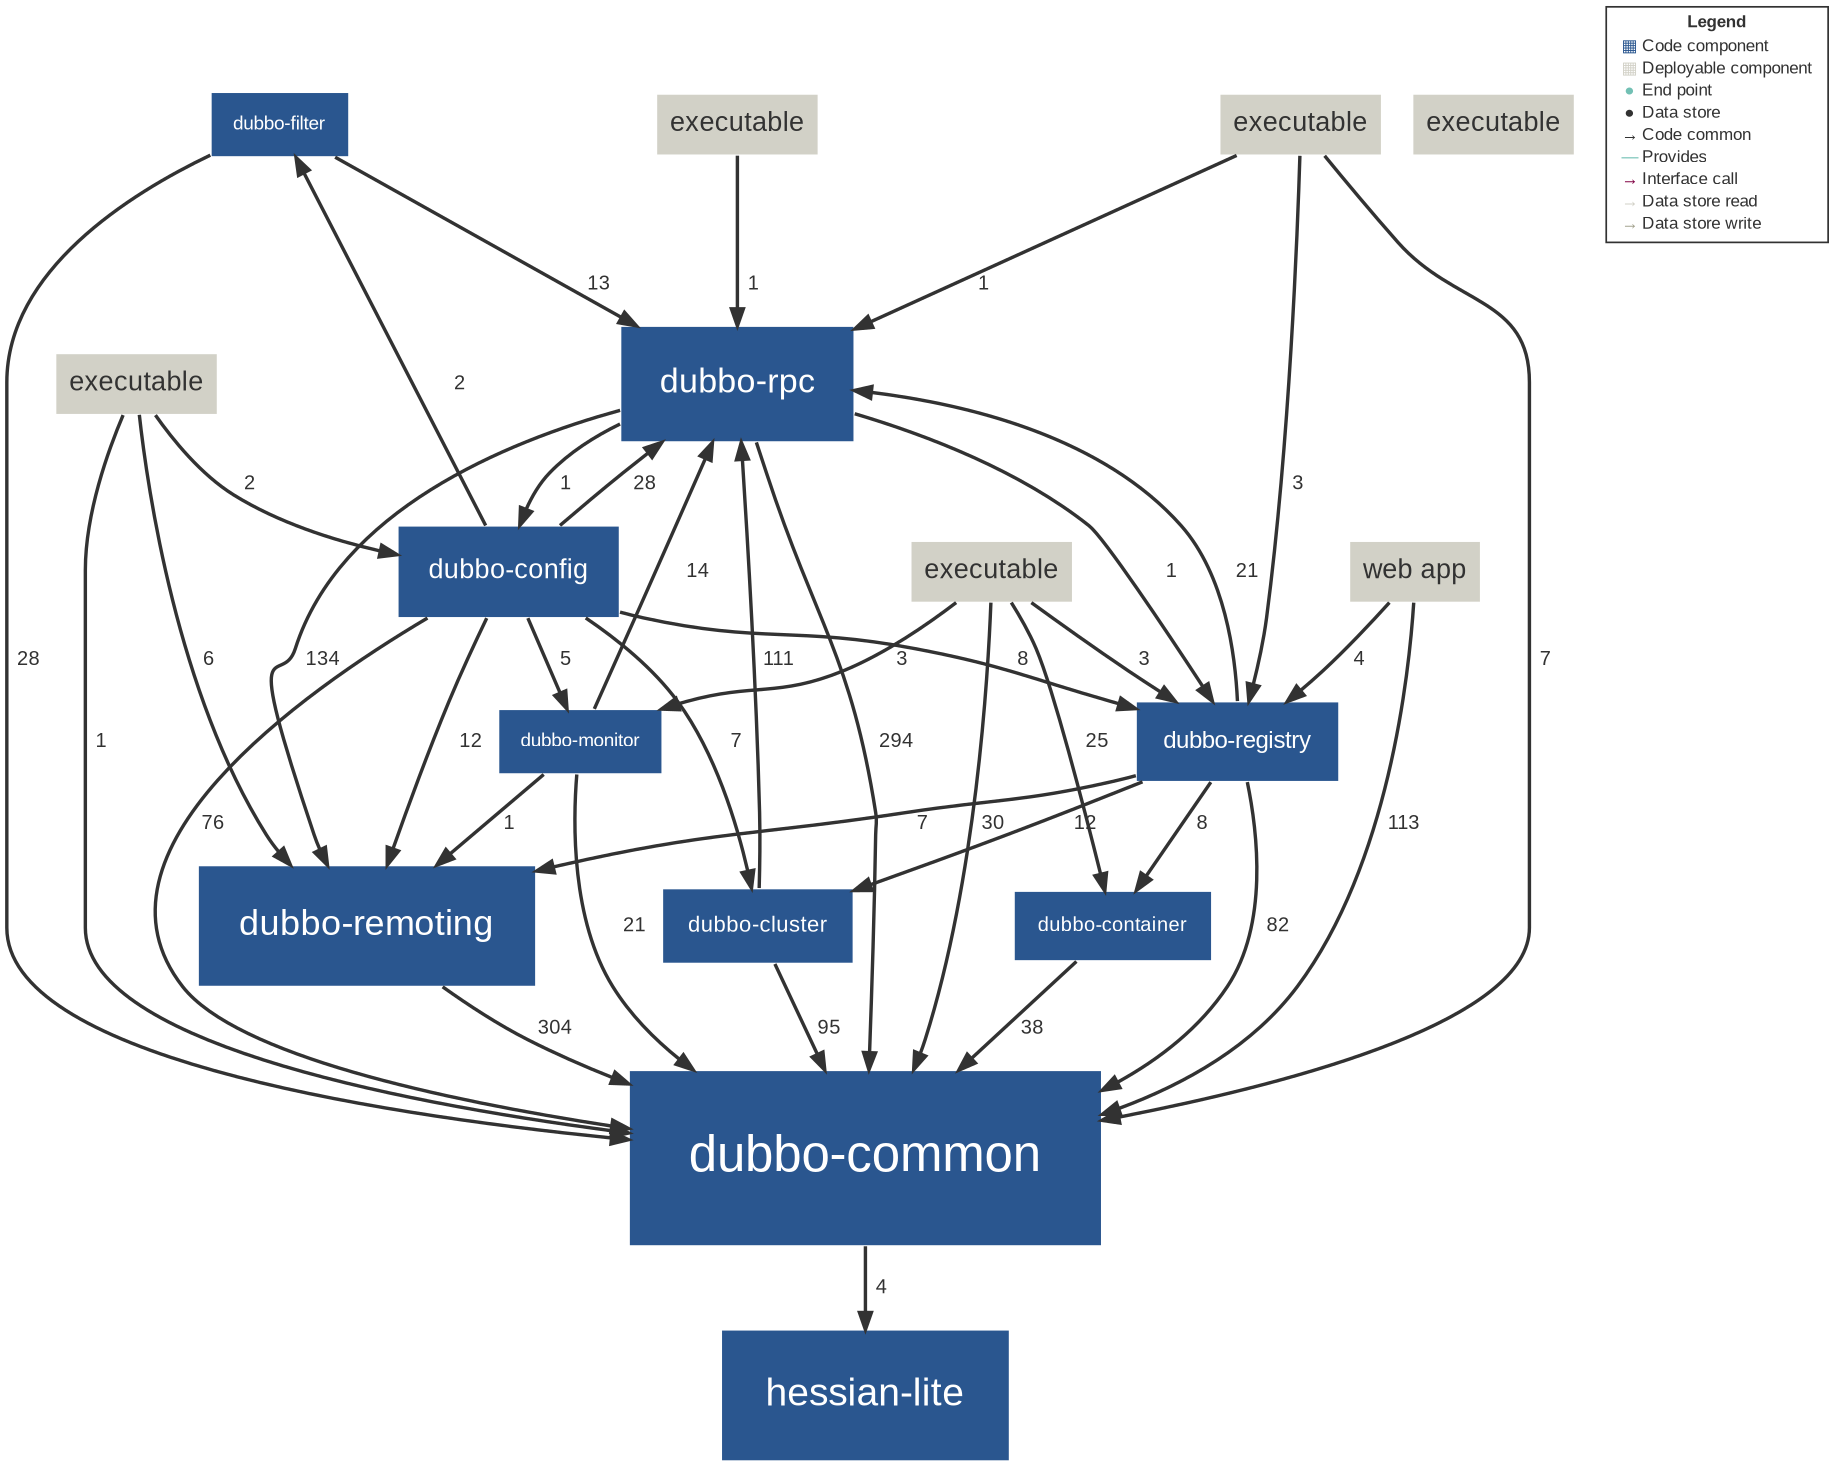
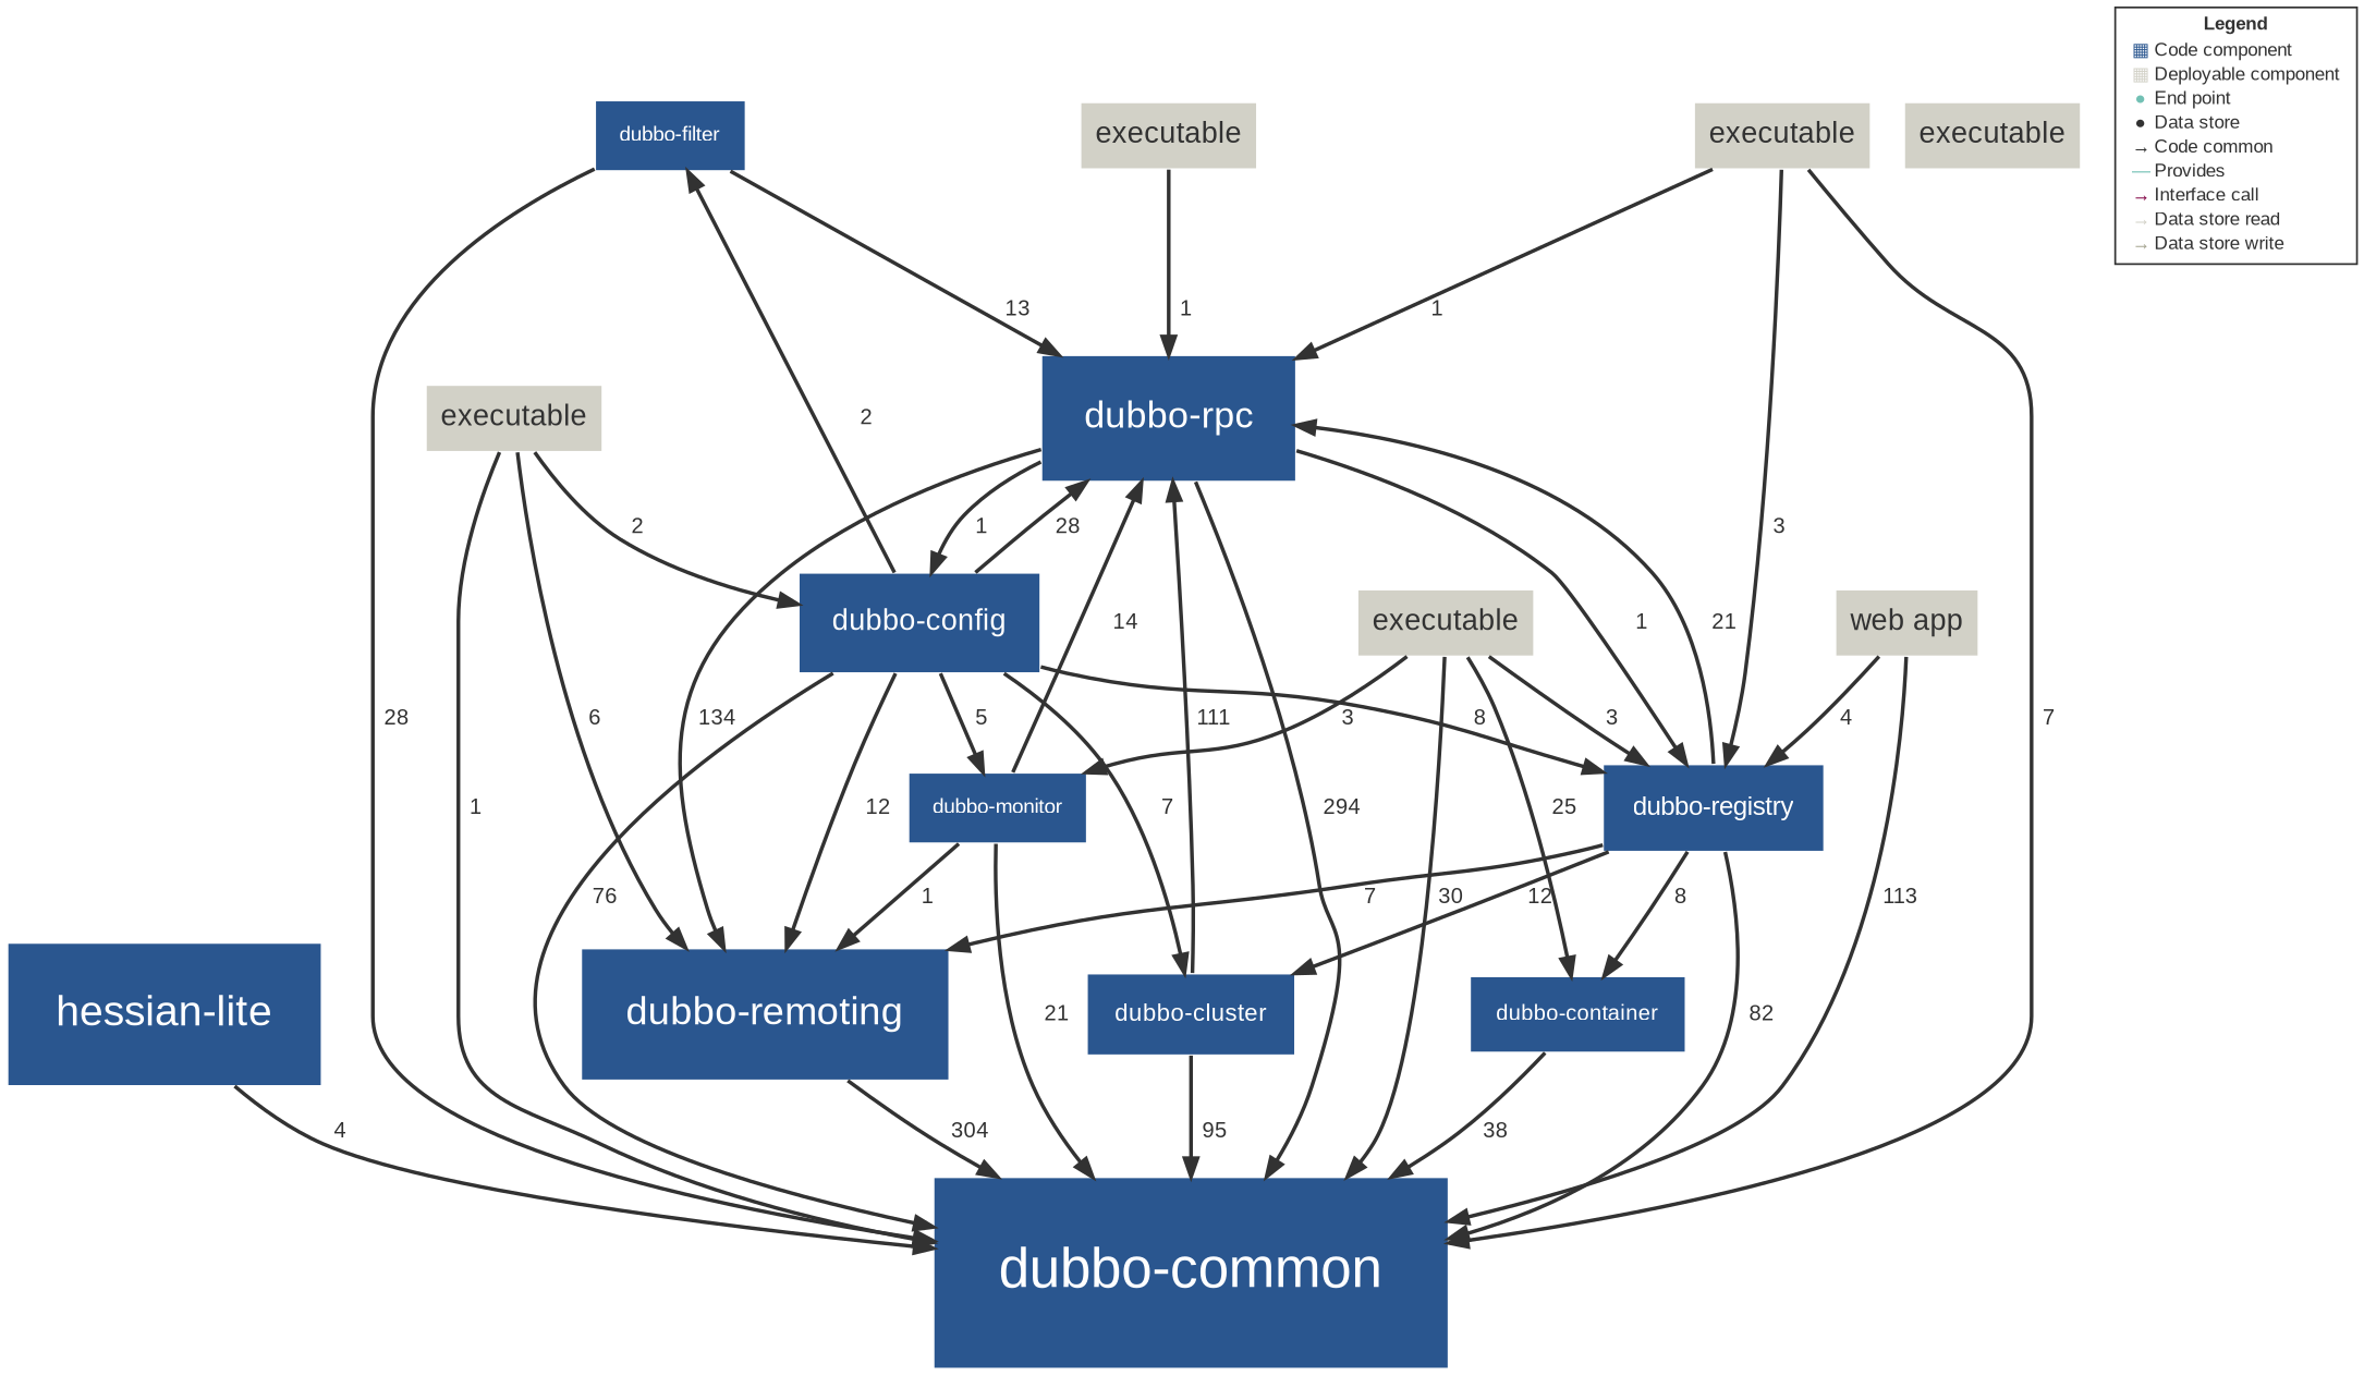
  digraph {
    compound=true
    fontname="Liberation Sans"
    rankdir=TD
    node [color="#FFFFFF" fillcolor="#2A568F" fontcolor="#FFFFFF" fontname="Liberation Sans" fontsize=16 penwidth=1 shape=box style=filled]
    edge [color="#323232" fontcolor="#323232" fontname="Liberation Sans" fontsize=12 penwidth=2]
    n1 [fontsize=30 label="dubbo-common" margin=0.48]
    n2 [fontsize=23 label="hessian-lite" margin=0.368]
    n3 [fontsize=11 label="dubbo-filter" margin=0.176]
    n4 [fontsize=20 label="dubbo-rpc" margin=0.32]
    n5 [fontsize=21 label="dubbo-remoting" margin=0.336]
    n6 [label="dubbo-config" margin=0.256]
    n7 [fontsize=14 label="dubbo-registry" margin=0.224]
    n8 [fillcolor="#D2D1C7" fontcolor="#323232" label=executable]
    n9 [fillcolor="#D2D1C7" fontcolor="#323232" label=executable]
    n10 [fontsize=13 label="dubbo-cluster" margin=0.20800000000000002]
    n11 [fontsize=11 label="dubbo-monitor" margin=0.176]
    n12 [fontsize=12 label="dubbo-container" margin=0.192]
    n13 [fillcolor="#D2D1C7" fontcolor="#323232" label="web app"]
    n14 [fillcolor="#D2D1C7" fontcolor="#323232" label=executable]
    n15 [fillcolor="#D2D1C7" fontcolor="#323232" label=executable]
    n16 [fillcolor="#D2D1C7" fontcolor="#323232" label=executable]
    n17 [color="#323232" fillcolor="#FFFFFF" fontcolor="#323232" fontsize=10 label=<<TABLE BORDER="0" CELLPADDING="1" CELLSPACING="0"> <TR><TD COLSPAN="2"><B>Legend</B></TD></TR> <TR><TD><FONT COLOR="#2A568F">&#9638;</FONT></TD><TD ALIGN="left">Code component</TD></TR> <TR><TD><FONT COLOR="#D2D1C7">&#9638;</FONT></TD><TD ALIGN="left">Deployable component</TD></TR> <TR><TD><FONT COLOR="#72C0B4">&#9679;</FONT></TD><TD ALIGN="left">End point</TD></TR> <TR><TD><FONT COLOR="#323232">&#9679;</FONT></TD><TD ALIGN="left">Data store</TD></TR> <TR><TD><FONT COLOR="#323232">&rarr;</FONT></TD><TD ALIGN="left">Code common</TD></TR> <TR><TD><FONT COLOR="#72C0B4">&#8212;</FONT></TD><TD ALIGN="left">Provides</TD></TR> <TR><TD><FONT COLOR="#820445">&rarr;</FONT></TD><TD ALIGN="left">Interface call</TD></TR> <TR><TD><FONT COLOR="#D2D1C7">&rarr;</FONT></TD><TD ALIGN="left">Data store read</TD></TR> <TR><TD><FONT COLOR="#A4A38F">&rarr;</FONT></TD><TD ALIGN="left">Data store write</TD></TR> </TABLE> >]
-   n1 -> n2 [label="  4"]
+   n2 -> n1 [label="  4"]
    n3 -> n1 [label="  28"]
    n3 -> n4 [label="  13"]
    n4 -> n1 [label="  294"]
    n4 -> n5 [label="  134"]
    n4 -> n6 [label="  1"]
    n4 -> n7 [label="  1"]
    n5 -> n1 [label="  304"]
    n6 -> n1 [label="  76"]
    n6 -> n3 [label="  2"]
    n6 -> n4 [label="  28"]
    n6 -> n5 [label="  12"]
    n6 -> n7 [label="  8"]
    n6 -> n10 [label="  7"]
    n6 -> n11 [label="  5"]
    n7 -> n1 [label="  82"]
    n7 -> n4 [label="  21"]
    n7 -> n5 [label="  7"]
    n7 -> n10 [label="  12"]
    n7 -> n12 [label="  8"]
    n9 -> n1 [label="  1"]
    n9 -> n5 [label="  6"]
    n9 -> n6 [label="  2"]
    n10 -> n1 [label="  95"]
    n10 -> n4 [label="  111"]
    n11 -> n1 [label="  21"]
    n11 -> n4 [label="  14"]
    n11 -> n5 [label="  1"]
    n12 -> n1 [label="  38"]
    n13 -> n1 [label="  113"]
    n13 -> n7 [label="  4"]
    n14 -> n1 [label="  7"]
    n14 -> n4 [label="  1"]
    n14 -> n7 [label="  3"]
    n15 -> n4 [label="  1"]
    n16 -> n1 [label="  30"]
    n16 -> n7 [label="  3"]
    n16 -> n11 [label="  3"]
    n16 -> n12 [label="  25"]
  }
